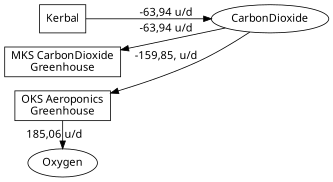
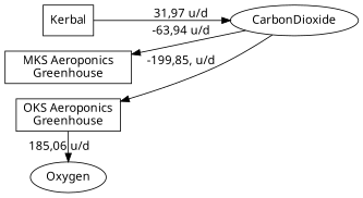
  digraph {
    fontname="Noto Sans"
    rankdir=LR
    node [fontname="Noto Sans" shape=box]
    edge [fontname="Noto Sans" constraint=none]
    n1 [label=Kerbal]
-   n2 [label="MKS CarbonDioxide\nGreenhouse"]
+   n2 [label="MKS Aeroponics\nGreenhouse"]
    n3 [label="OKS Aeroponics\nGreenhouse"]
    CarbonDioxide [shape=""]
    Oxygen [shape=""]
    subgraph sub_1 {
      rank=same
      n1
      n2
      n3
    }
-   n1 -> CarbonDioxide [label="-63,94 u/d" constraint=""]
+   n1 -> CarbonDioxide [label="31,97 u/d" constraint=""]
    n3 -> Oxygen [label="185,06 u/d"]
    CarbonDioxide -> n2 [label="-63,94 u/d"]
-   CarbonDioxide -> n3 [label="-159,85, u/d"]
+   CarbonDioxide -> n3 [label="-199,85, u/d"]
  }
